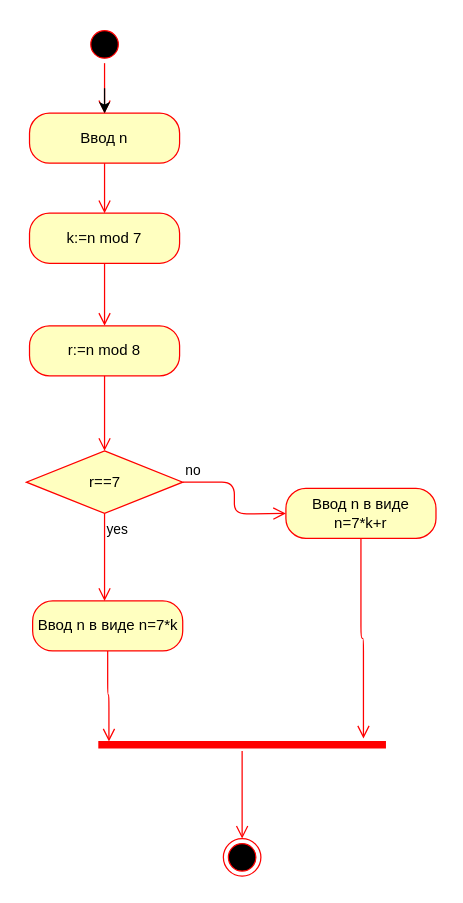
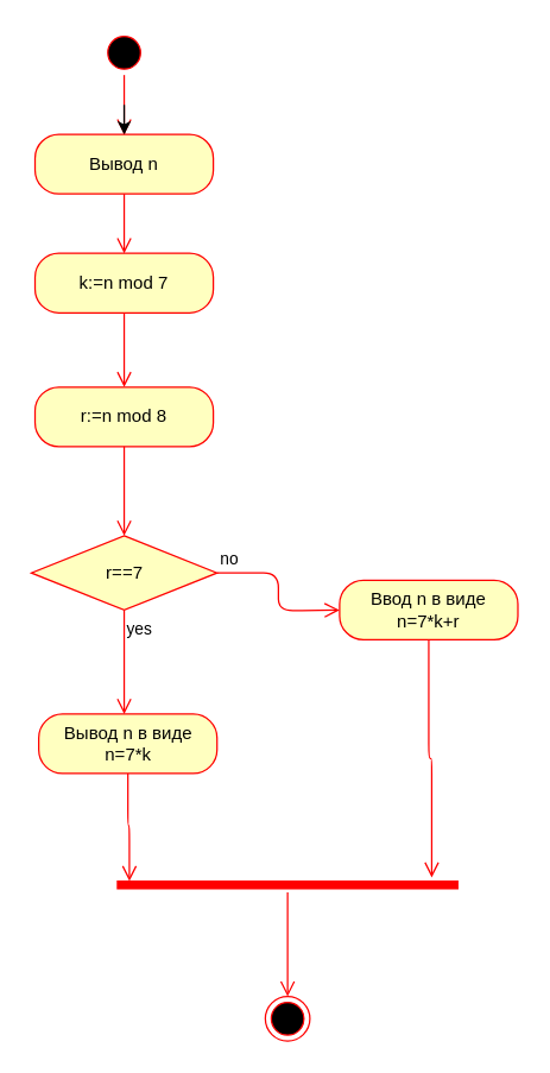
  <mxCell id="0" />
  <mxCell id="1" parent="0" />
  <mxCell id="2" value="" style="ellipse;html=1;shape=startState;fillColor=#000000;strokeColor=#ff0000;" parent="1" vertex="1"><mxGeometry x="68" y="20" width="30" height="30" as="geometry" /></mxCell>
  <mxCell id="3" value="" style="edgeStyle=orthogonalEdgeStyle;html=1;verticalAlign=bottom;endArrow=open;endSize=8;strokeColor=#ff0000;entryX=0.5;entryY=0;entryDx=0;entryDy=0;" parent="1" source="2" edge="1" target="6"><mxGeometry relative="1" as="geometry"><mxPoint x="83" y="140" as="targetPoint" /></mxGeometry></mxCell>
  <mxCell id="4" value="" style="ellipse;html=1;shape=endState;fillColor=#000000;strokeColor=#ff0000;" parent="1" vertex="1"><mxGeometry x="178" y="670" width="30" height="30" as="geometry" /></mxCell>
  <mxCell id="5" style="edgeStyle=orthogonalEdgeStyle;rounded=0;orthogonalLoop=1;jettySize=auto;html=1;" edge="1" parent="1" source="6"><mxGeometry relative="1" as="geometry"><mxPoint x="83" y="90" as="targetPoint" /></mxGeometry></mxCell>
- <mxCell id="6" value="Ввод n" style="rounded=1;whiteSpace=wrap;html=1;arcSize=40;fontColor=#000000;fillColor=#ffffc0;strokeColor=#ff0000;" parent="1" vertex="1"><mxGeometry x="23" y="90" width="120" height="40" as="geometry" /></mxCell>
+ <mxCell id="6" value="Вывод n" style="rounded=1;whiteSpace=wrap;html=1;arcSize=40;fontColor=#000000;fillColor=#ffffc0;strokeColor=#ff0000;" parent="1" vertex="1"><mxGeometry x="23" y="90" width="120" height="40" as="geometry" /></mxCell>
  <mxCell id="7" value="" style="edgeStyle=orthogonalEdgeStyle;html=1;verticalAlign=bottom;endArrow=open;endSize=8;strokeColor=#ff0000;" parent="1" source="6" edge="1"><mxGeometry relative="1" as="geometry"><mxPoint x="83" y="170" as="targetPoint" /><Array as="points"><mxPoint x="83" y="150" /><mxPoint x="83" y="150" /></Array></mxGeometry></mxCell>
  <mxCell id="8" value="k:=n mod 7" style="rounded=1;whiteSpace=wrap;html=1;arcSize=40;fontColor=#000000;fillColor=#ffffc0;strokeColor=#ff0000;" vertex="1" parent="1"><mxGeometry x="23" y="170" width="120" height="40" as="geometry" /></mxCell>
  <mxCell id="9" value="" style="edgeStyle=orthogonalEdgeStyle;html=1;verticalAlign=bottom;endArrow=open;endSize=8;strokeColor=#ff0000;" edge="1" source="8" parent="1"><mxGeometry relative="1" as="geometry"><mxPoint x="83" y="260" as="targetPoint" /></mxGeometry></mxCell>
  <mxCell id="10" value="r:=n mod 8" style="rounded=1;whiteSpace=wrap;html=1;arcSize=40;fontColor=#000000;fillColor=#ffffc0;strokeColor=#ff0000;" vertex="1" parent="1"><mxGeometry x="23" y="260" width="120" height="40" as="geometry" /></mxCell>
  <mxCell id="11" value="" style="edgeStyle=orthogonalEdgeStyle;html=1;verticalAlign=bottom;endArrow=open;endSize=8;strokeColor=#ff0000;" edge="1" source="10" parent="1"><mxGeometry relative="1" as="geometry"><mxPoint x="83" y="360" as="targetPoint" /></mxGeometry></mxCell>
  <mxCell id="12" value="r==7" style="rhombus;whiteSpace=wrap;html=1;fillColor=#ffffc0;strokeColor=#ff0000;" vertex="1" parent="1"><mxGeometry x="20.5" y="360" width="125" height="50" as="geometry" /></mxCell>
  <mxCell id="13" value="no" style="edgeStyle=orthogonalEdgeStyle;html=1;align=left;verticalAlign=bottom;endArrow=open;endSize=8;strokeColor=#ff0000;" edge="1" source="12" parent="1"><mxGeometry x="-1" relative="1" as="geometry"><mxPoint x="228" y="410" as="targetPoint" /></mxGeometry></mxCell>
  <mxCell id="14" value="yes" style="edgeStyle=orthogonalEdgeStyle;html=1;align=left;verticalAlign=top;endArrow=open;endSize=8;strokeColor=#ff0000;" edge="1" source="12" parent="1"><mxGeometry x="-1" relative="1" as="geometry"><mxPoint x="83" y="480" as="targetPoint" /></mxGeometry></mxCell>
  <mxCell id="15" value="Ввод n в виде n=7*k+r" style="rounded=1;whiteSpace=wrap;html=1;arcSize=40;fontColor=#000000;fillColor=#ffffc0;strokeColor=#ff0000;" vertex="1" parent="1"><mxGeometry x="228" y="390" width="120" height="40" as="geometry" /></mxCell>
  <mxCell id="16" value="" style="edgeStyle=orthogonalEdgeStyle;html=1;verticalAlign=bottom;endArrow=open;endSize=8;strokeColor=#ff0000;" edge="1" source="15" parent="1"><mxGeometry relative="1" as="geometry"><mxPoint x="290" y="590" as="targetPoint" /><Array as="points"><mxPoint x="288" y="510" /><mxPoint x="290" y="510" /></Array></mxGeometry></mxCell>
- <mxCell id="17" value="Ввод n в виде n=7*k" style="rounded=1;whiteSpace=wrap;html=1;arcSize=40;fontColor=#000000;fillColor=#ffffc0;strokeColor=#ff0000;" vertex="1" parent="1"><mxGeometry x="25.5" y="480" width="120" height="40" as="geometry" /></mxCell>
+ <mxCell id="17" value="Вывод n в виде n=7*k" style="rounded=1;whiteSpace=wrap;html=1;arcSize=40;fontColor=#000000;fillColor=#ffffc0;strokeColor=#ff0000;" vertex="1" parent="1"><mxGeometry x="25.5" y="480" width="120" height="40" as="geometry" /></mxCell>
  <mxCell id="18" value="" style="edgeStyle=orthogonalEdgeStyle;html=1;verticalAlign=bottom;endArrow=open;endSize=8;strokeColor=#ff0000;exitX=0.5;exitY=1;exitDx=0;exitDy=0;entryX=0.037;entryY=0.24;entryDx=0;entryDy=0;entryPerimeter=0;" edge="1" source="17" parent="1" target="19"><mxGeometry relative="1" as="geometry"><mxPoint x="86" y="580" as="targetPoint" /></mxGeometry></mxCell>
  <mxCell id="19" value="" style="shape=line;html=1;strokeWidth=6;strokeColor=#ff0000;" vertex="1" parent="1"><mxGeometry x="78" y="590" width="230" height="10" as="geometry" /></mxCell>
  <mxCell id="20" value="" style="edgeStyle=orthogonalEdgeStyle;html=1;verticalAlign=bottom;endArrow=open;endSize=8;strokeColor=#ff0000;" edge="1" source="19" parent="1"><mxGeometry relative="1" as="geometry"><mxPoint x="193" y="670" as="targetPoint" /><Array as="points"><mxPoint x="193" y="670" /></Array></mxGeometry></mxCell>
